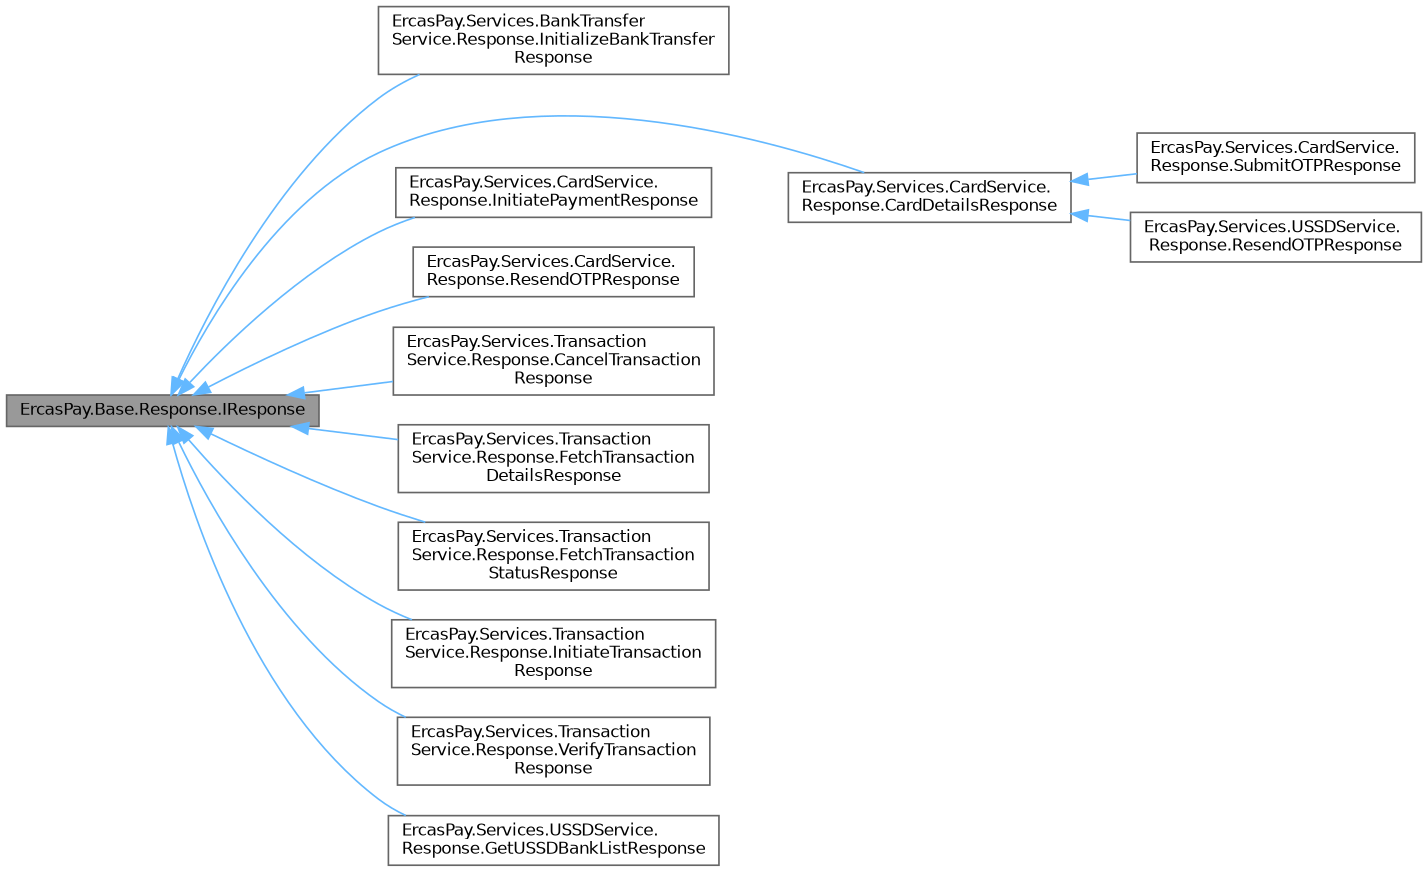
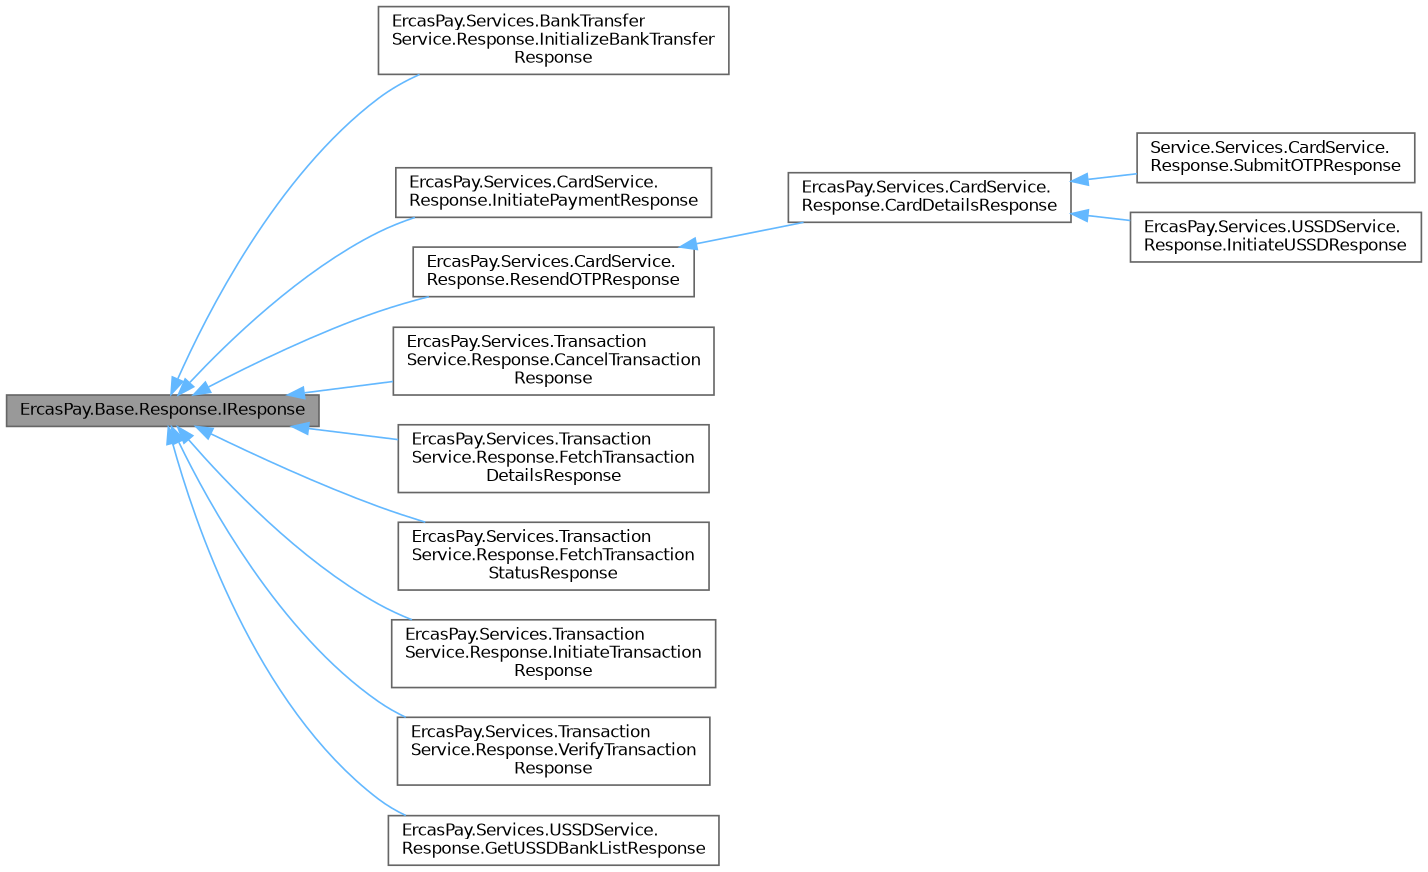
  digraph {
    rankdir=LR
    node [color=gray40 fillcolor=white fontname=Helvetica fontsize=10 shape=box style=filled]
    edge [color=steelblue1 dir=back fontname=Helvetica fontsize=10 labelfontname=Helvetica labelfontsize=10 style=solid]
    n1 [fillcolor=grey60 fontcolor=black height=0.2 label="ErcasPay.Base.Response.IResponse" width=0.4]
    n2 [height=0.2 label="ErcasPay.Services.BankTransfer\lService.Response.InitializeBankTransfer\lResponse" width=0.4]
    n3 [height=0.2 label="ErcasPay.Services.CardService.\lResponse.CardDetailsResponse" width=0.4]
    n4 [height=0.2 label="ErcasPay.Services.CardService.\lResponse.InitiatePaymentResponse" width=0.4]
    n5 [height=0.2 label="ErcasPay.Services.CardService.\lResponse.ResendOTPResponse" width=0.4]
    n6 [height=0.2 label="ErcasPay.Services.Transaction\lService.Response.CancelTransaction\lResponse" width=0.4]
    n7 [height=0.2 label="ErcasPay.Services.Transaction\lService.Response.FetchTransaction\lDetailsResponse" width=0.4]
    n8 [height=0.2 label="ErcasPay.Services.Transaction\lService.Response.FetchTransaction\lStatusResponse" width=0.4]
    n9 [height=0.2 label="ErcasPay.Services.Transaction\lService.Response.InitiateTransaction\lResponse" width=0.4]
    n10 [height=0.2 label="ErcasPay.Services.Transaction\lService.Response.VerifyTransaction\lResponse" width=0.4]
    n11 [height=0.2 label="ErcasPay.Services.USSDService.\lResponse.GetUSSDBankListResponse" width=0.4]
-   n12 [height=0.2 label="ErcasPay.Services.CardService.\lResponse.SubmitOTPResponse" width=0.4]
-   n13 [height=0.2 label="ErcasPay.Services.USSDService.\lResponse.ResendOTPResponse" width=0.4]
+   n12 [height=0.2 label="Service.Services.CardService.\lResponse.SubmitOTPResponse" width=0.4]
+   n13 [height=0.2 label="ErcasPay.Services.USSDService.\lResponse.InitiateUSSDResponse" width=0.4]
    n1 -> n2
-   n1 -> n3
+   n5 -> n3
    n1 -> n4
    n1 -> n5
    n1 -> n6
    n1 -> n7
    n1 -> n8
    n1 -> n9
    n1 -> n10
    n1 -> n11
    n3 -> n12
    n3 -> n13
  }
